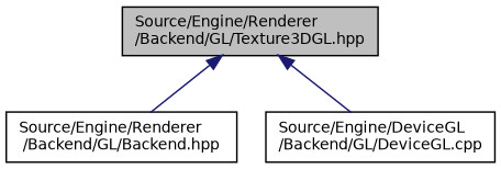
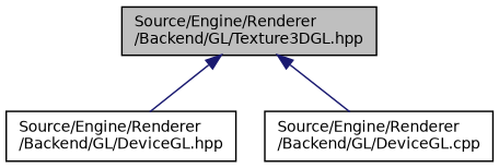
  digraph {
    node [color=black fillcolor=white fontname=Helvetica fontsize=10 shape=record style=filled]
    edge [color=midnightblue dir=back fontname=Helvetica fontsize=10 labelfontname=Helvetica labelfontsize=10 style=solid]
    n1 [fillcolor=grey75 fontcolor=black height=0.2 label="Source/Engine/Renderer\l/Backend/GL/Texture3DGL.hpp" width=0.4]
-   n2 [height=0.2 label="Source/Engine/Renderer\l/Backend/GL/Backend.hpp" width=0.4]
-   n3 [height=0.2 label="Source/Engine/DeviceGL\l/Backend/GL/DeviceGL.cpp" width=0.4]
+   n2 [height=0.2 label="Source/Engine/Renderer\l/Backend/GL/DeviceGL.hpp" width=0.4]
+   n3 [height=0.2 label="Source/Engine/Renderer\l/Backend/GL/DeviceGL.cpp" width=0.4]
    n1 -> n2
    n1 -> n3
  }
